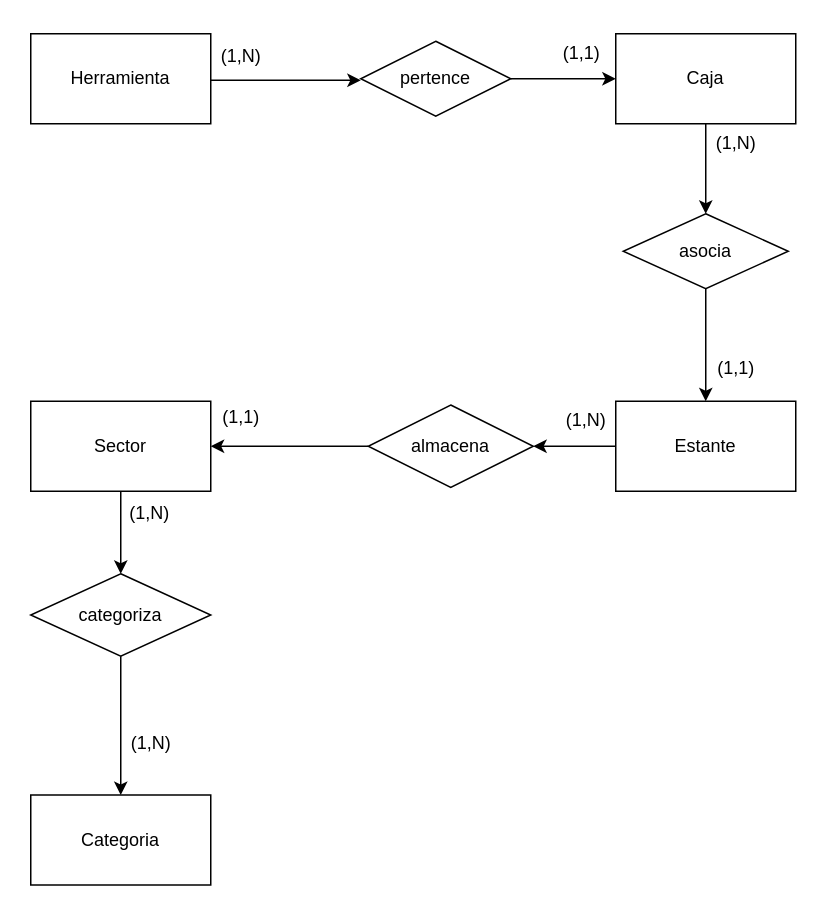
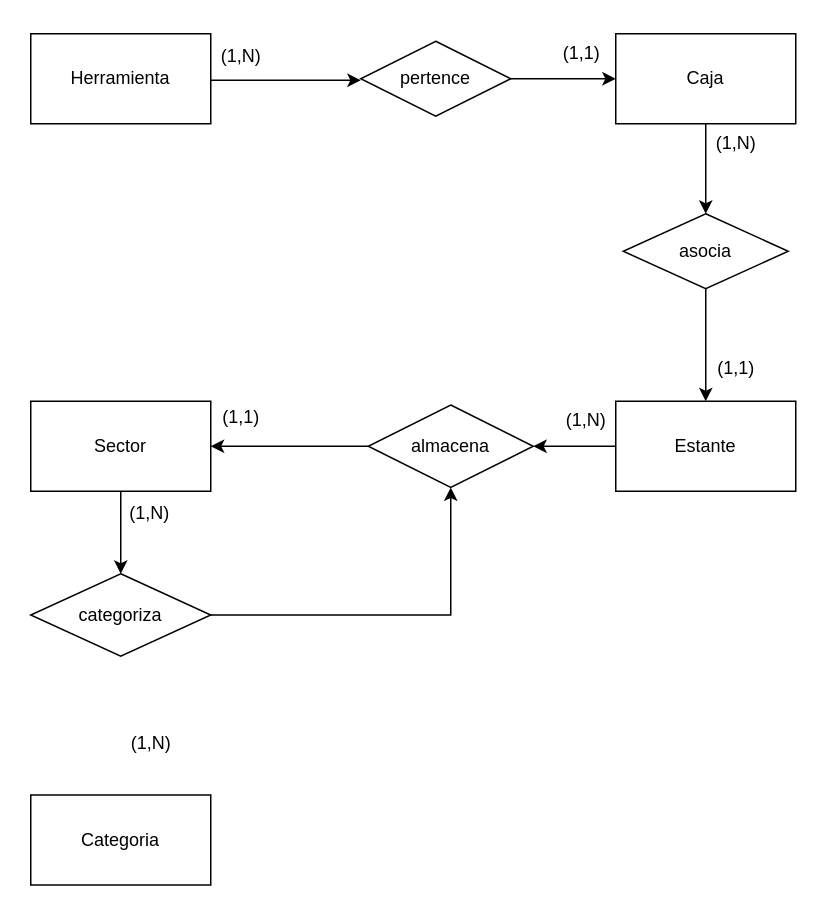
  <mxCell id="0" />
  <mxCell id="1" parent="0" />
  <mxCell id="2" value="" style="edgeStyle=orthogonalEdgeStyle;rounded=0;orthogonalLoop=1;jettySize=auto;html=1;" edge="1" parent="1"><mxGeometry relative="1" as="geometry"><mxPoint x="140" y="53" as="sourcePoint" /><mxPoint x="240" y="53" as="targetPoint" /></mxGeometry></mxCell>
  <mxCell id="3" value="Herramienta" style="rounded=0;whiteSpace=wrap;html=1;" vertex="1" parent="1"><mxGeometry x="20" y="22" width="120" height="60" as="geometry" /></mxCell>
  <mxCell id="4" value="" style="edgeStyle=orthogonalEdgeStyle;rounded=0;orthogonalLoop=1;jettySize=auto;html=1;" edge="1" parent="1" source="5" target="7"><mxGeometry relative="1" as="geometry" /></mxCell>
  <mxCell id="5" value="pertence" style="rhombus;whiteSpace=wrap;html=1;rounded=0;" vertex="1" parent="1"><mxGeometry x="240" y="27" width="100" height="50" as="geometry" /></mxCell>
  <mxCell id="6" value="" style="edgeStyle=orthogonalEdgeStyle;rounded=0;orthogonalLoop=1;jettySize=auto;html=1;" edge="1" parent="1" source="7" target="9"><mxGeometry relative="1" as="geometry" /></mxCell>
  <mxCell id="7" value="Caja" style="whiteSpace=wrap;html=1;rounded=0;" vertex="1" parent="1"><mxGeometry x="410" y="22" width="120" height="60" as="geometry" /></mxCell>
  <mxCell id="8" value="" style="edgeStyle=orthogonalEdgeStyle;rounded=0;orthogonalLoop=1;jettySize=auto;html=1;" edge="1" parent="1" source="9" target="11"><mxGeometry relative="1" as="geometry" /></mxCell>
  <mxCell id="9" value="asocia" style="rhombus;whiteSpace=wrap;html=1;rounded=0;" vertex="1" parent="1"><mxGeometry x="415" y="142" width="110" height="50" as="geometry" /></mxCell>
  <mxCell id="10" value="" style="edgeStyle=orthogonalEdgeStyle;rounded=0;orthogonalLoop=1;jettySize=auto;html=1;" edge="1" parent="1" source="11" target="13"><mxGeometry relative="1" as="geometry" /></mxCell>
  <mxCell id="11" value="Estante" style="whiteSpace=wrap;html=1;rounded=0;" vertex="1" parent="1"><mxGeometry x="410" y="267" width="120" height="60" as="geometry" /></mxCell>
  <mxCell id="12" value="" style="edgeStyle=orthogonalEdgeStyle;rounded=0;orthogonalLoop=1;jettySize=auto;html=1;" edge="1" parent="1" source="13" target="15"><mxGeometry relative="1" as="geometry" /></mxCell>
  <mxCell id="13" value="almacena" style="rhombus;whiteSpace=wrap;html=1;rounded=0;" vertex="1" parent="1"><mxGeometry x="245" y="269.5" width="110" height="55" as="geometry" /></mxCell>
  <mxCell id="14" value="" style="edgeStyle=orthogonalEdgeStyle;rounded=0;orthogonalLoop=1;jettySize=auto;html=1;" edge="1" parent="1" source="15" target="17"><mxGeometry relative="1" as="geometry" /></mxCell>
  <mxCell id="15" value="Sector" style="whiteSpace=wrap;html=1;rounded=0;" vertex="1" parent="1"><mxGeometry x="20" y="267" width="120" height="60" as="geometry" /></mxCell>
- <mxCell id="16" value="" style="edgeStyle=orthogonalEdgeStyle;rounded=0;orthogonalLoop=1;jettySize=auto;html=1;" edge="1" parent="1" source="17" target="18"><mxGeometry relative="1" as="geometry" /></mxCell>
+ <mxCell id="16" value="" style="edgeStyle=orthogonalEdgeStyle;rounded=0;orthogonalLoop=1;jettySize=auto;html=1;" edge="1" parent="1" source="17" target="13"><mxGeometry relative="1" as="geometry" /></mxCell>
  <mxCell id="17" value="categoriza" style="rhombus;whiteSpace=wrap;html=1;rounded=0;" vertex="1" parent="1"><mxGeometry x="20" y="382" width="120" height="55" as="geometry" /></mxCell>
  <mxCell id="18" value="Categoria" style="whiteSpace=wrap;html=1;rounded=0;" vertex="1" parent="1"><mxGeometry x="20" y="529.5" width="120" height="60" as="geometry" /></mxCell>
  <mxCell id="19" value="(1,1)" style="text;html=1;align=center;verticalAlign=middle;resizable=0;points=[];autosize=1;strokeColor=none;fillColor=none;" vertex="1" parent="1"><mxGeometry x="362" y="20" width="50" height="30" as="geometry" /></mxCell>
  <mxCell id="20" value="(1,N)" style="text;html=1;align=center;verticalAlign=middle;resizable=0;points=[];autosize=1;strokeColor=none;fillColor=none;" vertex="1" parent="1"><mxGeometry x="135" y="22" width="50" height="30" as="geometry" /></mxCell>
  <mxCell id="21" value="(1,1)" style="text;html=1;align=center;verticalAlign=middle;resizable=0;points=[];autosize=1;strokeColor=none;fillColor=none;" vertex="1" parent="1"><mxGeometry x="465" y="230" width="50" height="30" as="geometry" /></mxCell>
  <mxCell id="22" value="(1,N)" style="text;html=1;align=center;verticalAlign=middle;resizable=0;points=[];autosize=1;strokeColor=none;fillColor=none;" vertex="1" parent="1"><mxGeometry x="465" y="80" width="50" height="30" as="geometry" /></mxCell>
  <mxCell id="23" value="(1,1)" style="text;html=1;align=center;verticalAlign=middle;resizable=0;points=[];autosize=1;strokeColor=none;fillColor=none;" vertex="1" parent="1"><mxGeometry x="135" y="263" width="50" height="30" as="geometry" /></mxCell>
  <mxCell id="24" value="(1,N)" style="text;html=1;align=center;verticalAlign=middle;resizable=0;points=[];autosize=1;strokeColor=none;fillColor=none;" vertex="1" parent="1"><mxGeometry x="365" y="265" width="50" height="30" as="geometry" /></mxCell>
  <mxCell id="25" value="(1,N)" style="text;html=1;align=center;verticalAlign=middle;resizable=0;points=[];autosize=1;strokeColor=none;fillColor=none;" vertex="1" parent="1"><mxGeometry x="75" y="480" width="50" height="30" as="geometry" /></mxCell>
  <mxCell id="26" value="(1,N)" style="text;html=1;align=center;verticalAlign=middle;resizable=0;points=[];autosize=1;strokeColor=none;fillColor=none;" vertex="1" parent="1"><mxGeometry x="74" y="327" width="50" height="30" as="geometry" /></mxCell>
